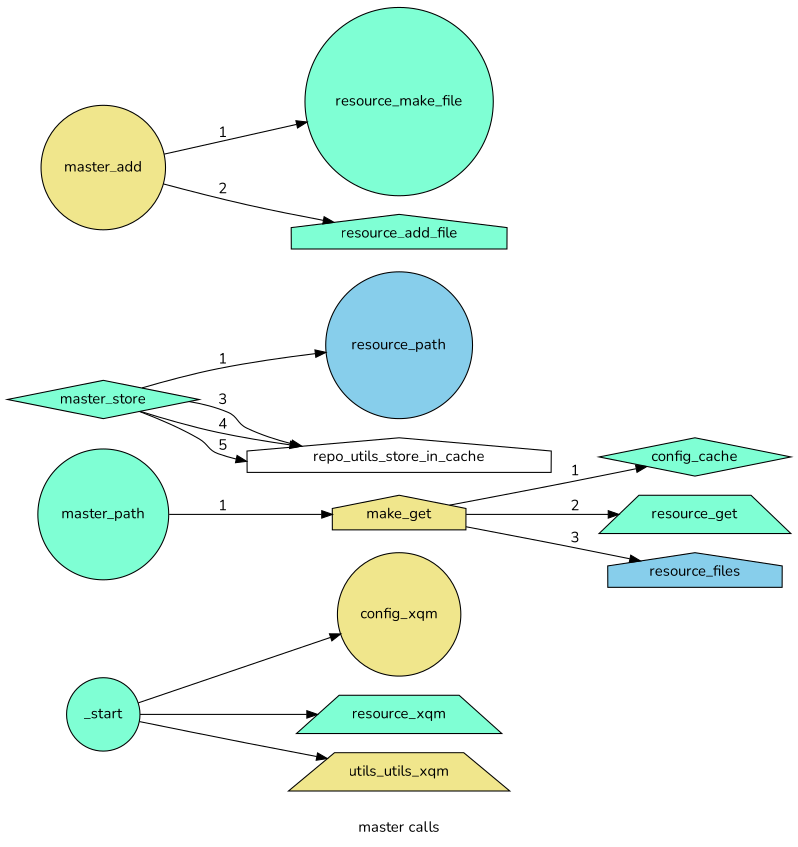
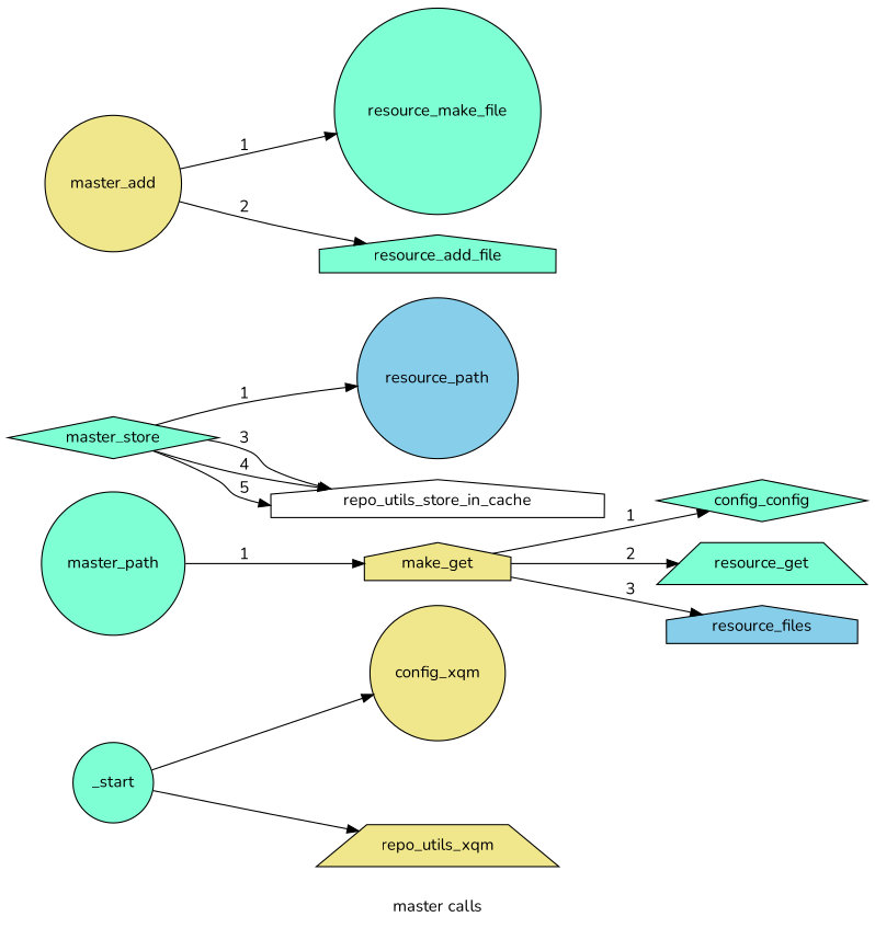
  digraph {
    fontname=Nunito
    label="master calls"
    rankdir=LR
    node [fillcolor=aquamarine fontname=Nunito shape=circle style=filled]
    edge [fontname=Nunito]
    config_xqm [fillcolor=khaki]
    _start
-   resource_xqm [shape=trapezium]
-   repo_utils_xqm [fillcolor=khaki shape=trapezium label=utils_utils_xqm]
+   repo_utils_xqm [fillcolor=khaki shape=trapezium]
    n5 [fillcolor=khaki label=make_get shape=house]
-   config_config [shape=diamond label=config_cache]
+   config_config [shape=diamond]
    resource_get [shape=trapezium]
    resource_files [fillcolor=skyblue shape=house]
    master_path
    master_store [shape=diamond]
    resource_path [fillcolor=skyblue]
    repo_utils_store_in_cache [fillcolor=white shape=house]
    master_add [fillcolor=khaki]
    resource_make_file
    resource_add_file [shape=house]
    _start -> config_xqm
-   _start -> resource_xqm
    _start -> repo_utils_xqm
    n5 -> config_config [label=1]
    n5 -> resource_get [label=2]
    n5 -> resource_files [label=3]
    master_path -> n5 [label=1]
    master_store -> resource_path [label=1]
    master_store -> repo_utils_store_in_cache [label=3]
    master_store -> repo_utils_store_in_cache [label=4]
    master_store -> repo_utils_store_in_cache [label=5]
    master_add -> resource_make_file [label=1]
    master_add -> resource_add_file [label=2]
  }
